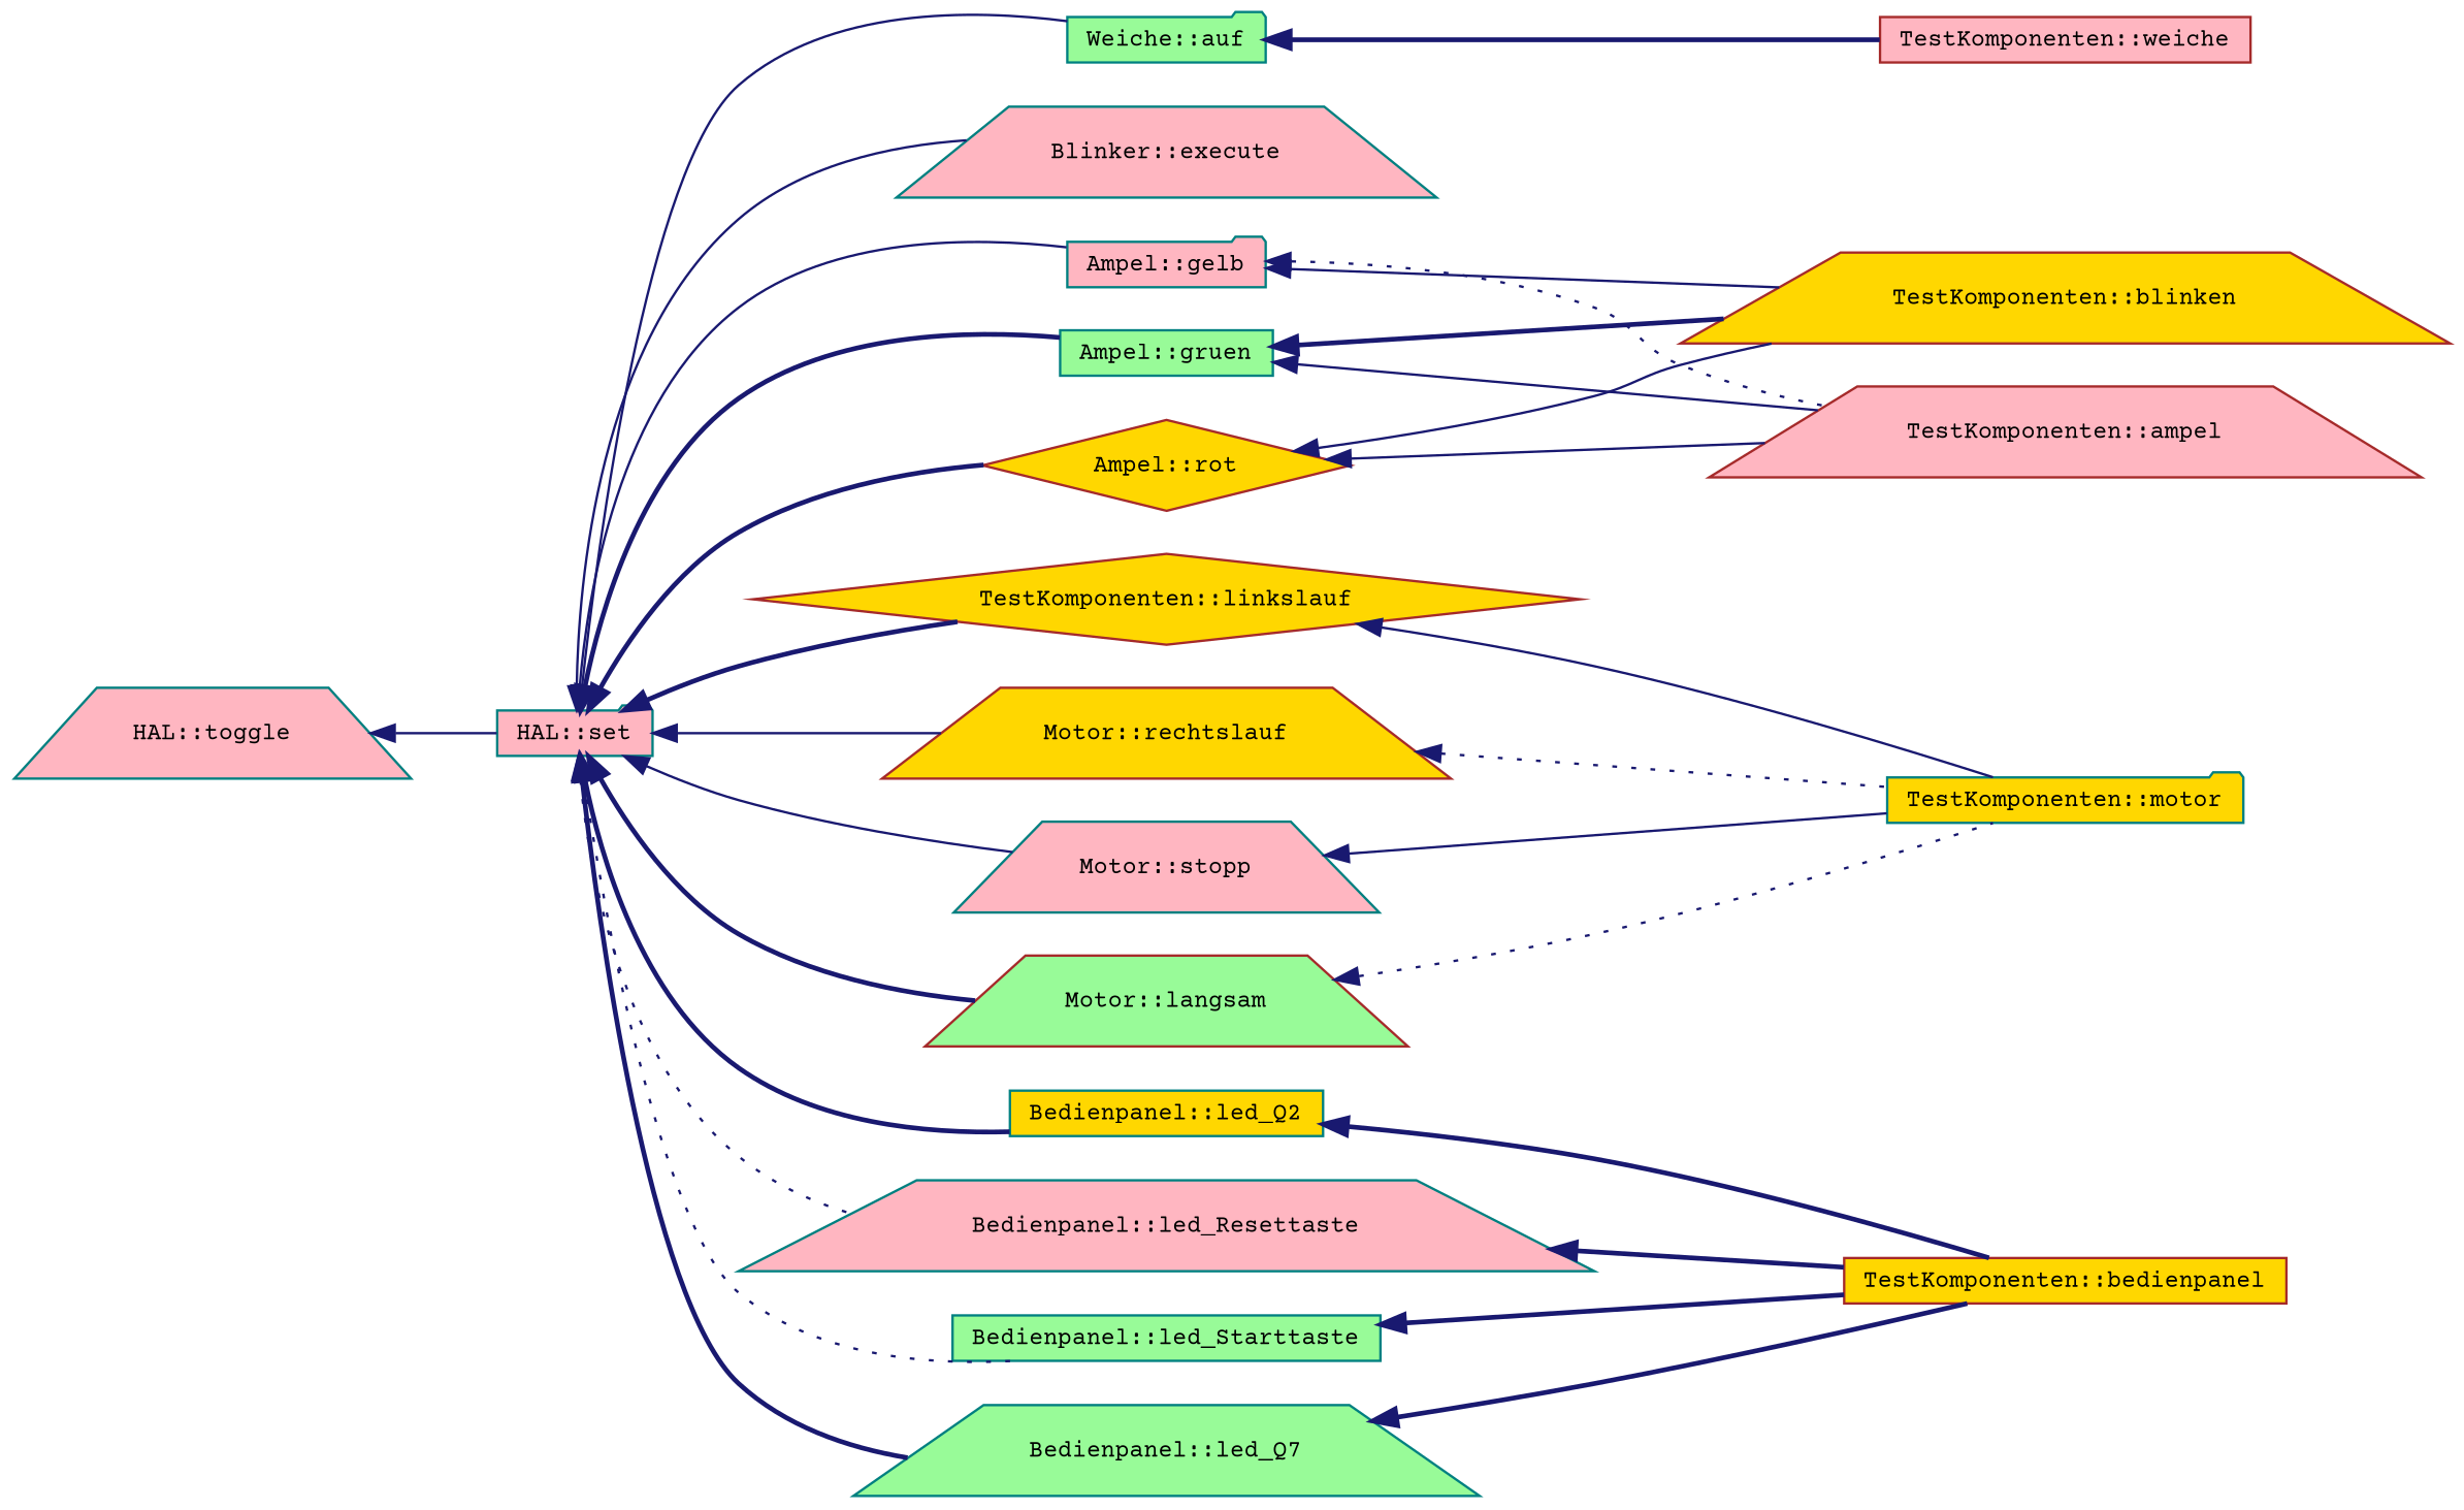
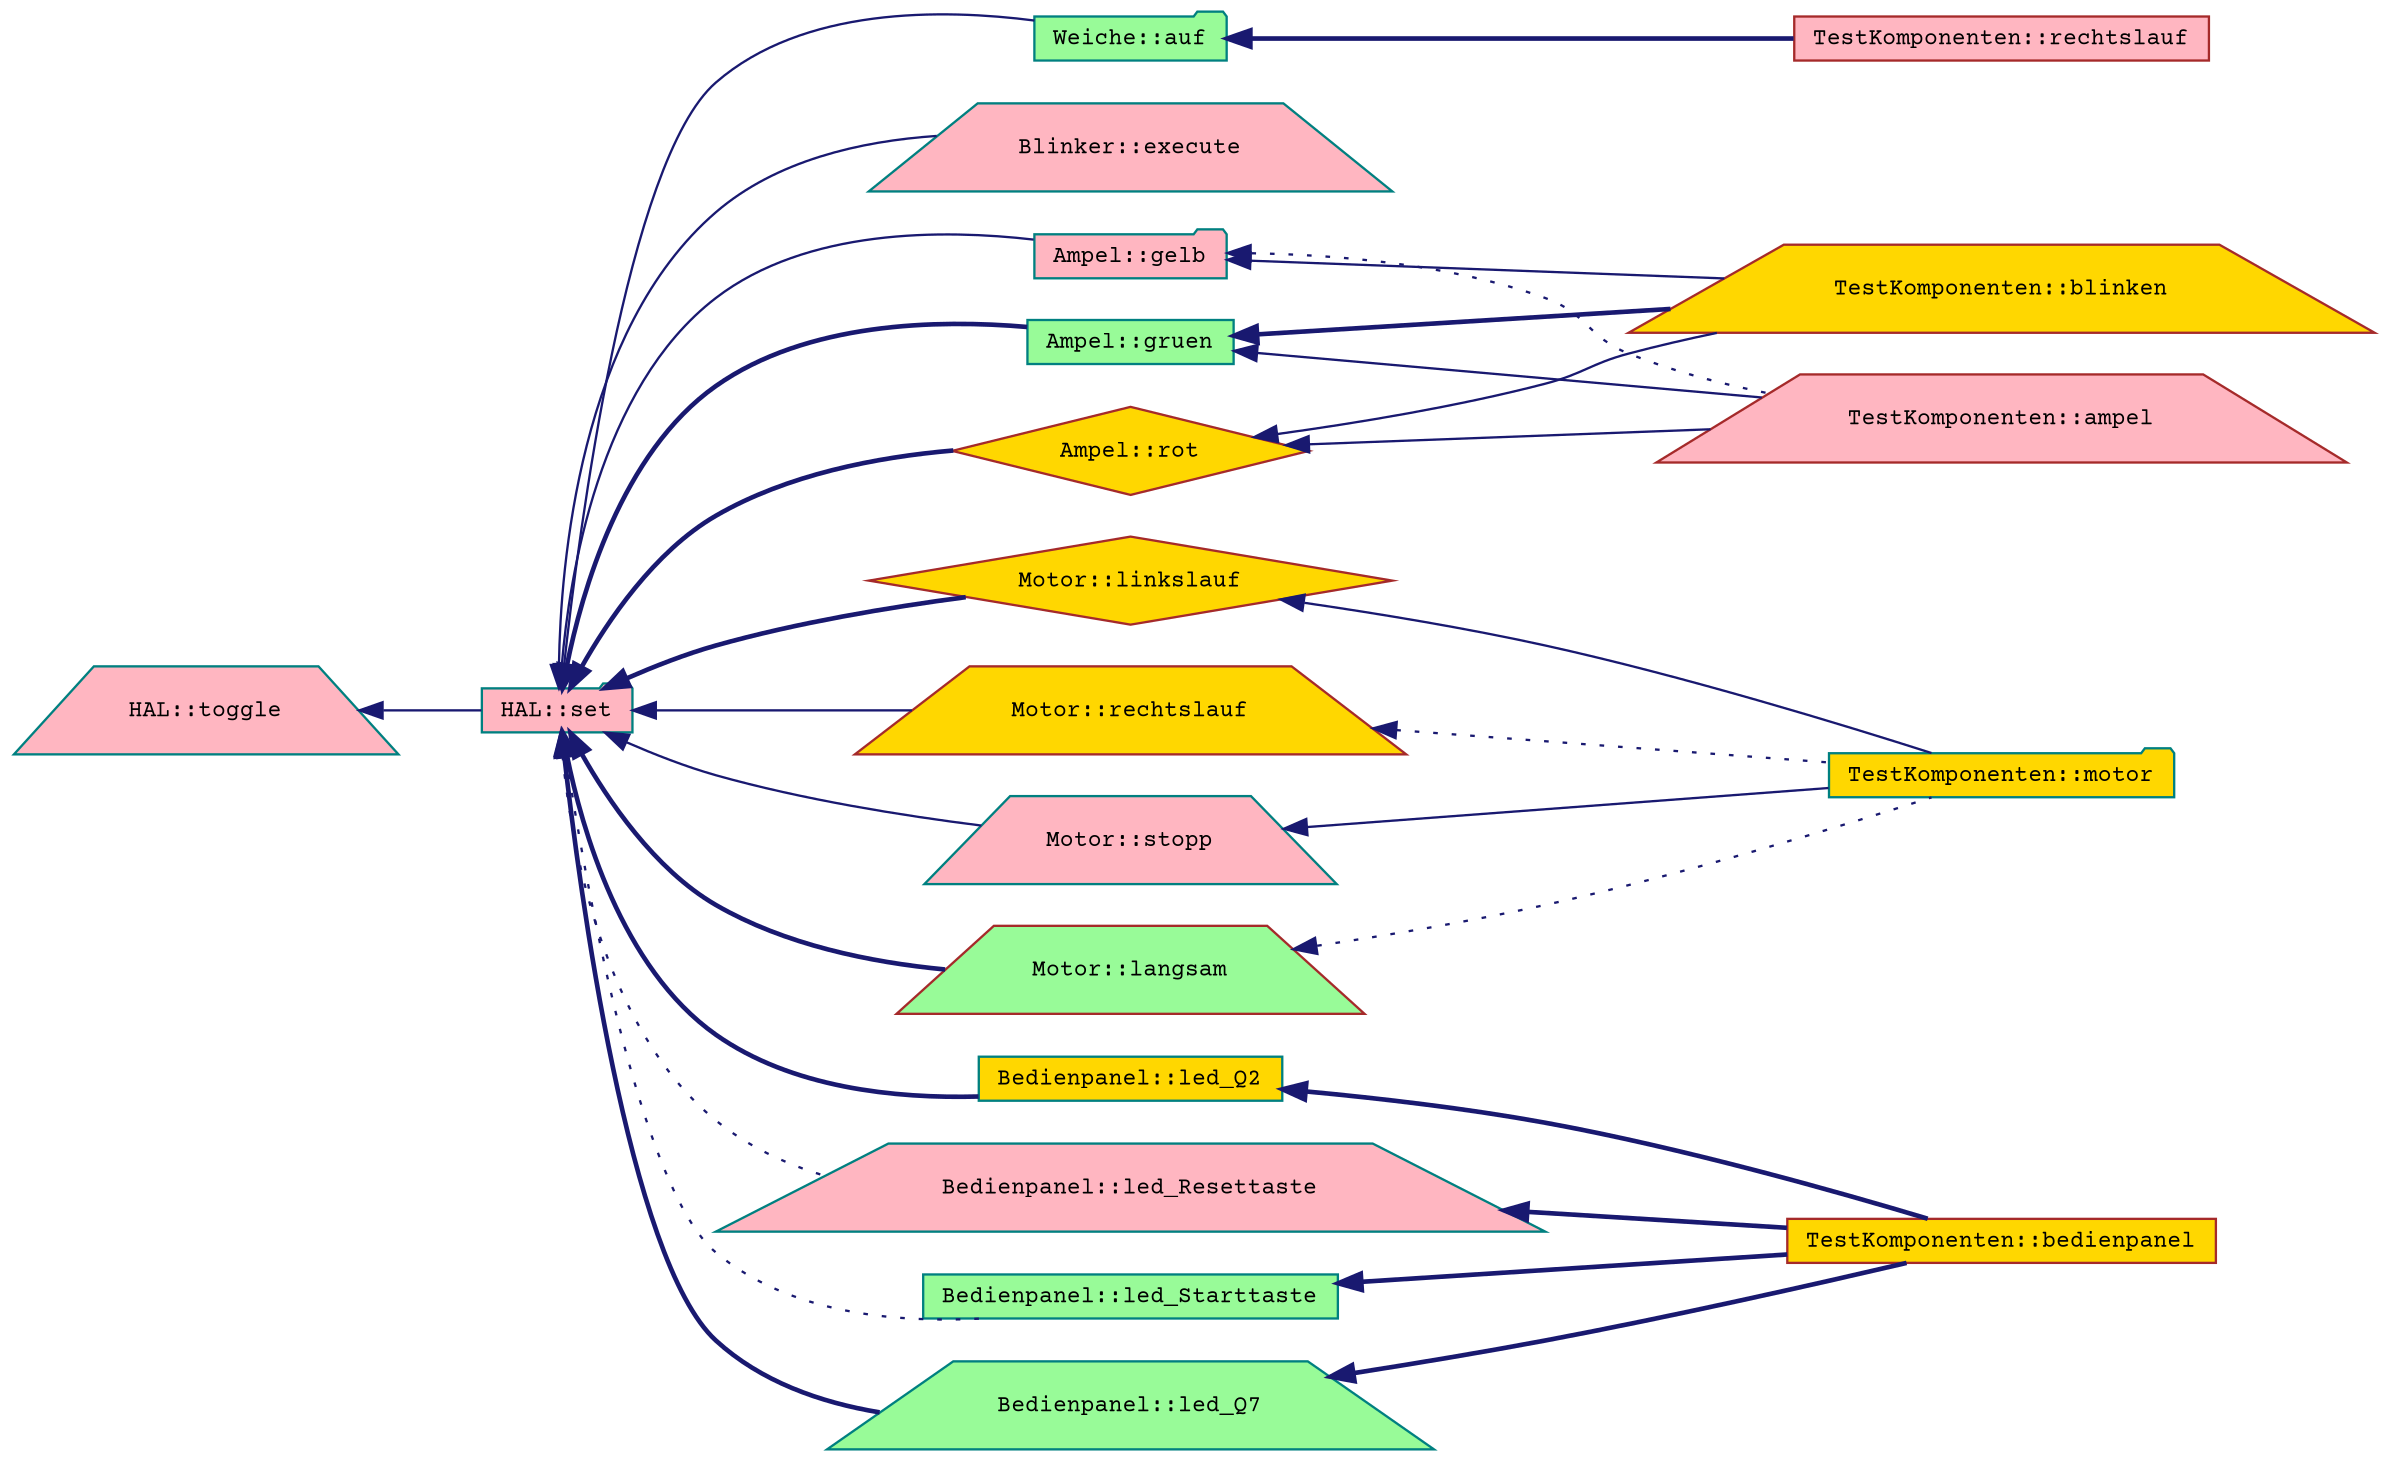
  digraph {
    fontname="Courier Prime"
    rankdir=LR
    node [color=teal fillcolor=lightpink fontname="Courier Prime" fontsize=10 shape=trapezium style=filled]
    edge [color=midnightblue dir=back fontname="Courier Prime" fontsize=10 labelfontname=Helvetica labelfontsize=10 style=solid]
    n1 [fontcolor=black height=0.2 label="HAL::toggle" width=0.4]
    n2 [height=0.2 label="HAL::set" shape=folder width=0.4]
    n3 [fillcolor=palegreen height=0.2 label="Weiche::auf" shape=folder width=0.4]
    n4 [height=0.2 label="Blinker::execute" width=0.4]
    n5 [height=0.2 label="Ampel::gelb" shape=folder width=0.4]
    n6 [fillcolor=palegreen height=0.2 label="Ampel::gruen" shape=box width=0.4]
    n7 [color=brown fillcolor=palegreen height=0.2 label="Motor::langsam" width=0.4]
    n8 [fillcolor=palegreen height=0.2 label="Bedienpanel::led_Q7" width=0.4]
    n9 [fillcolor=gold height=0.2 label="Bedienpanel::led_Q2" shape=box width=0.4]
    n10 [height=0.2 label="Bedienpanel::led_Resettaste" width=0.4]
    n11 [fillcolor=palegreen height=0.2 label="Bedienpanel::led_Starttaste" shape=box width=0.4]
-   n12 [color=brown fillcolor=gold height=0.2 label="TestKomponenten::linkslauf" shape=diamond width=0.4]
+   n12 [color=brown fillcolor=gold height=0.2 label="Motor::linkslauf" shape=diamond width=0.4]
    n13 [color=brown fillcolor=gold height=0.2 label="Motor::rechtslauf" width=0.4]
    n14 [color=brown fillcolor=gold height=0.2 label="Ampel::rot" shape=diamond width=0.4]
    n15 [height=0.2 label="Motor::stopp" width=0.4]
-   n16 [color=brown height=0.2 label="TestKomponenten::weiche" shape=box width=0.4]
+   n16 [color=brown height=0.2 label="TestKomponenten::rechtslauf" shape=box width=0.4]
    n17 [color=brown height=0.2 label="TestKomponenten::ampel" width=0.4]
    n18 [color=brown fillcolor=gold height=0.2 label="TestKomponenten::blinken" width=0.4]
    n19 [fillcolor=gold height=0.2 label="TestKomponenten::motor" shape=folder width=0.4]
    n20 [color=brown fillcolor=gold height=0.2 label="TestKomponenten::bedienpanel" shape=box width=0.4]
    n1 -> n2
    n2 -> n3
    n2 -> n4
    n2 -> n5
    n2 -> n6 [style=bold]
    n2 -> n7 [style=bold]
    n2 -> n8 [style=bold]
    n2 -> n9 [style=bold]
    n2 -> n10 [style=dotted]
    n2 -> n11 [style=dotted]
    n2 -> n12 [style=bold]
    n2 -> n13
    n2 -> n14 [style=bold]
    n2 -> n15
    n3 -> n16 [style=bold]
    n5 -> n17 [style=dotted]
    n5 -> n18
    n6 -> n17
    n6 -> n18 [style=bold]
    n7 -> n19 [style=dotted]
    n8 -> n20 [style=bold]
    n9 -> n20 [style=bold]
    n10 -> n20 [style=bold]
    n11 -> n20 [style=bold]
    n12 -> n19
    n13 -> n19 [style=dotted]
    n14 -> n17
    n14 -> n18
    n15 -> n19
  }
